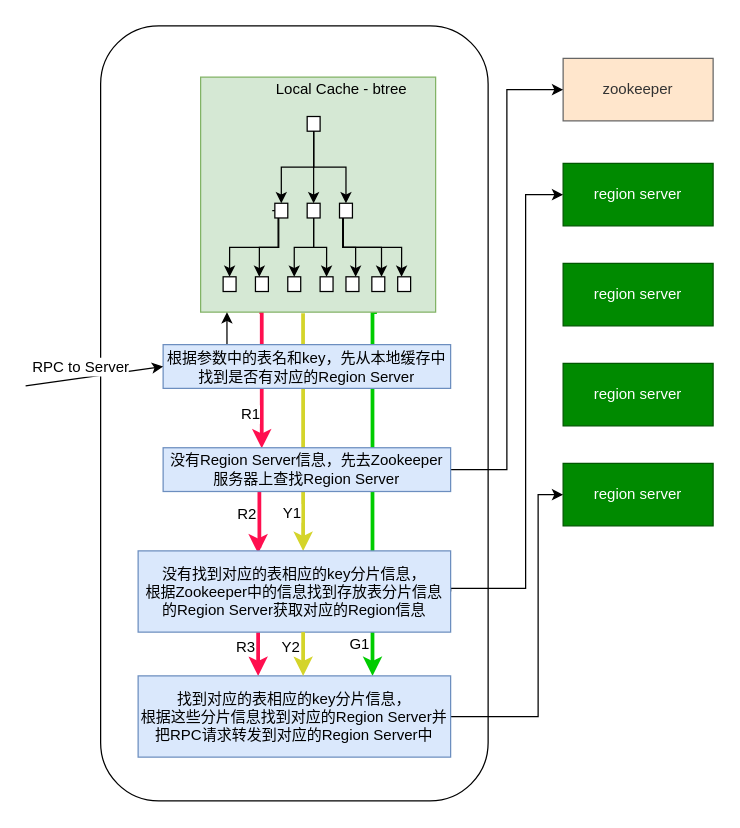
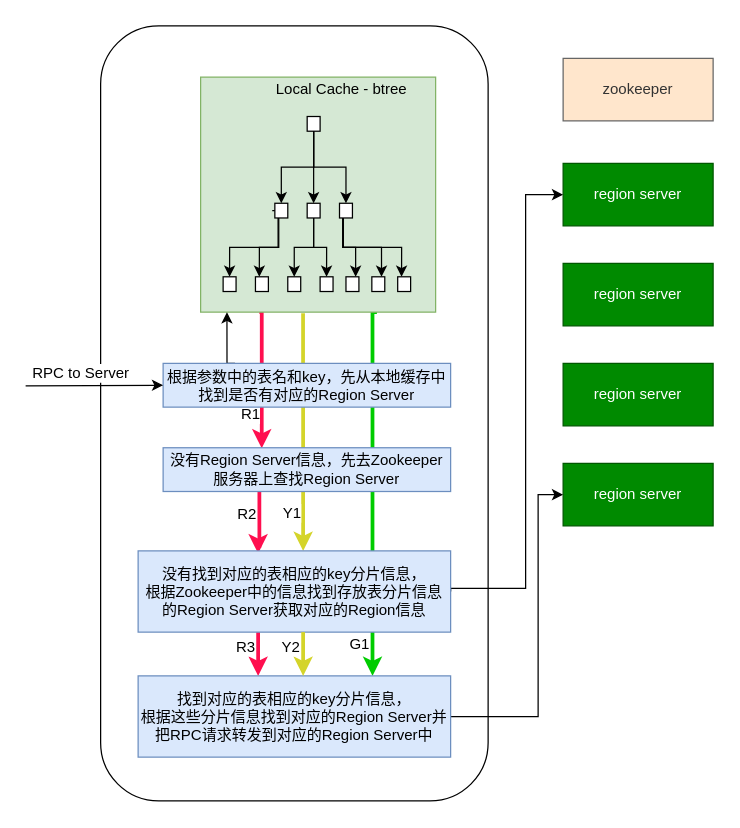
  <mxCell id="0" />
  <mxCell id="1" parent="0" />
  <mxCell id="2" value="" style="rounded=1;whiteSpace=wrap;html=1;" parent="1" vertex="1"><mxGeometry x="80" y="20" width="310" height="620" as="geometry" /></mxCell>
  <mxCell id="3" style="edgeStyle=orthogonalEdgeStyle;rounded=0;orthogonalLoop=1;jettySize=auto;html=1;exitX=0.25;exitY=1;exitDx=0;exitDy=0;entryX=0.343;entryY=0.014;entryDx=0;entryDy=0;entryPerimeter=0;strokeWidth=3;strokeColor=#FF0F4F;" parent="1" source="9" target="45" edge="1"><mxGeometry relative="1" as="geometry"><Array as="points"><mxPoint x="209" y="249" /></Array></mxGeometry></mxCell>
  <mxCell id="4" value="R1" style="text;html=1;resizable=0;points=[];align=center;verticalAlign=middle;labelBackgroundColor=#ffffff;" parent="3" vertex="1" connectable="0"><mxGeometry x="0.568" y="-3" relative="1" as="geometry"><mxPoint x="-6" y="-4" as="offset" /></mxGeometry></mxCell>
  <mxCell id="5" style="edgeStyle=orthogonalEdgeStyle;rounded=0;orthogonalLoop=1;jettySize=auto;html=1;exitX=0.436;exitY=1.005;exitDx=0;exitDy=0;strokeColor=#D4D42A;strokeWidth=3;exitPerimeter=0;entryX=0.528;entryY=0;entryDx=0;entryDy=0;entryPerimeter=0;" parent="1" source="9" target="49" edge="1"><mxGeometry relative="1" as="geometry"><mxPoint x="242" y="268" as="sourcePoint" /><mxPoint x="242" y="434" as="targetPoint" /></mxGeometry></mxCell>
  <mxCell id="6" value="Y1" style="text;html=1;resizable=0;points=[];align=center;verticalAlign=middle;labelBackgroundColor=#ffffff;" parent="5" vertex="1" connectable="0"><mxGeometry x="0.663" y="-4" relative="1" as="geometry"><mxPoint x="-5" y="2" as="offset" /></mxGeometry></mxCell>
  <mxCell id="7" style="edgeStyle=orthogonalEdgeStyle;rounded=0;orthogonalLoop=1;jettySize=auto;html=1;exitX=0.75;exitY=1;exitDx=0;exitDy=0;entryX=0.75;entryY=0;entryDx=0;entryDy=0;strokeColor=#00CC00;strokeWidth=3;" parent="1" source="9" target="51" edge="1"><mxGeometry relative="1" as="geometry"><Array as="points"><mxPoint x="298" y="249" /></Array></mxGeometry></mxCell>
  <mxCell id="8" value="G1" style="text;html=1;resizable=0;points=[];align=center;verticalAlign=middle;labelBackgroundColor=#ffffff;" parent="7" vertex="1" connectable="0"><mxGeometry x="0.837" y="-2" relative="1" as="geometry"><mxPoint x="-9.5" y="-1" as="offset" /></mxGeometry></mxCell>
  <mxCell id="9" value="" style="whiteSpace=wrap;html=1;aspect=fixed;fillColor=#d5e8d4;strokeColor=#82b366;" parent="1" vertex="1"><mxGeometry x="160" y="61" width="188" height="188" as="geometry" /></mxCell>
  <mxCell id="10" value="Local Cache - btree" style="text;html=1;strokeColor=none;fillColor=none;align=center;verticalAlign=middle;whiteSpace=wrap;rounded=0;" parent="1" vertex="1"><mxGeometry x="218" y="61" width="110" height="20" as="geometry" /></mxCell>
  <mxCell id="11" value="zookeeper" style="rounded=0;whiteSpace=wrap;html=1;fillColor=#ffe6cc;strokeColor=#666666;fontColor=#333333;" parent="1" vertex="1"><mxGeometry x="450" y="46" width="120" height="50" as="geometry" /></mxCell>
  <mxCell id="12" value="region server" style="rounded=0;whiteSpace=wrap;html=1;fillColor=#008a00;strokeColor=#005700;fontColor=#ffffff;" parent="1" vertex="1"><mxGeometry x="450" y="130" width="120" height="50" as="geometry" /></mxCell>
  <mxCell id="13" value="region server" style="rounded=0;whiteSpace=wrap;html=1;fillColor=#008a00;strokeColor=#005700;fontColor=#ffffff;" parent="1" vertex="1"><mxGeometry x="450" y="210" width="120" height="50" as="geometry" /></mxCell>
  <mxCell id="14" value="region server" style="rounded=0;whiteSpace=wrap;html=1;fillColor=#008a00;strokeColor=#005700;fontColor=#ffffff;" parent="1" vertex="1"><mxGeometry x="450" y="290" width="120" height="50" as="geometry" /></mxCell>
  <mxCell id="15" value="region server" style="rounded=0;whiteSpace=wrap;html=1;fillColor=#008a00;strokeColor=#005700;fontColor=#ffffff;" parent="1" vertex="1"><mxGeometry x="450" y="370" width="120" height="50" as="geometry" /></mxCell>
  <mxCell id="16" value="" style="group" parent="1" vertex="1" connectable="0"><mxGeometry x="178" y="92.5" width="150" height="140" as="geometry" /></mxCell>
  <mxCell id="17" value="" style="whiteSpace=wrap;html=1;" parent="16" vertex="1"><mxGeometry x="67.241" width="10.345" height="11.765" as="geometry" /></mxCell>
  <mxCell id="18" style="edgeStyle=orthogonalEdgeStyle;rounded=0;orthogonalLoop=1;jettySize=auto;html=1;exitX=0;exitY=0.5;exitDx=0;exitDy=0;entryX=0.5;entryY=0;entryDx=0;entryDy=0;" parent="16" edge="1"><mxGeometry relative="1" as="geometry"><mxPoint x="39.31" y="75.294" as="sourcePoint" /><mxPoint x="28.966" y="128.235" as="targetPoint" /><Array as="points"><mxPoint x="44.483" y="75.294" /><mxPoint x="44.483" y="104.706" /><mxPoint x="28.966" y="104.706" /></Array></mxGeometry></mxCell>
  <mxCell id="19" value="" style="whiteSpace=wrap;html=1;" parent="16" vertex="1"><mxGeometry x="41.379" y="69.412" width="10.345" height="11.765" as="geometry" /></mxCell>
  <mxCell id="20" value="" style="edgeStyle=elbowEdgeStyle;elbow=vertical;html=1;rounded=0;" parent="16" source="17" target="19" edge="1"><mxGeometry relative="1" as="geometry" /></mxCell>
  <mxCell id="21" style="edgeStyle=orthogonalEdgeStyle;rounded=0;orthogonalLoop=1;jettySize=auto;html=1;exitX=0.5;exitY=1;exitDx=0;exitDy=0;entryX=0.5;entryY=0;entryDx=0;entryDy=0;" parent="16" edge="1"><mxGeometry relative="1" as="geometry"><mxPoint x="96.207" y="81.176" as="sourcePoint" /><mxPoint x="142.759" y="128.235" as="targetPoint" /><Array as="points"><mxPoint x="96.207" y="104.706" /><mxPoint x="142.759" y="104.706" /></Array></mxGeometry></mxCell>
  <mxCell id="22" value="" style="whiteSpace=wrap;html=1;" parent="16" vertex="1"><mxGeometry x="93.103" y="69.412" width="10.345" height="11.765" as="geometry" /></mxCell>
  <mxCell id="23" value="" style="edgeStyle=elbowEdgeStyle;elbow=vertical;html=1;rounded=0;" parent="16" source="17" target="22" edge="1"><mxGeometry relative="1" as="geometry" /></mxCell>
  <mxCell id="24" value="" style="whiteSpace=wrap;html=1;" parent="16" vertex="1"><mxGeometry x="67.241" y="69.412" width="10.345" height="11.765" as="geometry" /></mxCell>
  <mxCell id="25" style="edgeStyle=orthogonalEdgeStyle;rounded=0;orthogonalLoop=1;jettySize=auto;html=1;exitX=0.5;exitY=1;exitDx=0;exitDy=0;entryX=0.5;entryY=0;entryDx=0;entryDy=0;" parent="16" source="17" target="24" edge="1"><mxGeometry relative="1" as="geometry" /></mxCell>
  <mxCell id="26" value="" style="whiteSpace=wrap;html=1;" parent="16" vertex="1"><mxGeometry x="25.862" y="128.235" width="10.345" height="11.765" as="geometry" /></mxCell>
  <mxCell id="27" value="" style="whiteSpace=wrap;html=1;" parent="16" vertex="1"><mxGeometry x="51.724" y="128.235" width="10.345" height="11.765" as="geometry" /></mxCell>
  <mxCell id="28" style="edgeStyle=orthogonalEdgeStyle;rounded=0;orthogonalLoop=1;jettySize=auto;html=1;exitX=0.5;exitY=1;exitDx=0;exitDy=0;entryX=0.5;entryY=0;entryDx=0;entryDy=0;" parent="16" source="24" target="27" edge="1"><mxGeometry relative="1" as="geometry" /></mxCell>
  <mxCell id="29" value="" style="whiteSpace=wrap;html=1;" parent="16" vertex="1"><mxGeometry x="77.586" y="128.235" width="10.345" height="11.765" as="geometry" /></mxCell>
  <mxCell id="30" style="edgeStyle=orthogonalEdgeStyle;rounded=0;orthogonalLoop=1;jettySize=auto;html=1;exitX=0.5;exitY=1;exitDx=0;exitDy=0;entryX=0.5;entryY=0;entryDx=0;entryDy=0;" parent="16" source="24" target="29" edge="1"><mxGeometry relative="1" as="geometry" /></mxCell>
  <mxCell id="31" value="" style="whiteSpace=wrap;html=1;" parent="16" vertex="1"><mxGeometry x="98.276" y="128.235" width="10.345" height="11.765" as="geometry" /></mxCell>
  <mxCell id="32" style="edgeStyle=orthogonalEdgeStyle;rounded=0;orthogonalLoop=1;jettySize=auto;html=1;exitX=0.25;exitY=1;exitDx=0;exitDy=0;entryX=0.75;entryY=0;entryDx=0;entryDy=0;" parent="16" source="22" target="31" edge="1"><mxGeometry relative="1" as="geometry" /></mxCell>
  <mxCell id="33" value="" style="whiteSpace=wrap;html=1;" parent="16" vertex="1"><mxGeometry x="118.966" y="128.235" width="10.345" height="11.765" as="geometry" /></mxCell>
  <mxCell id="34" value="" style="whiteSpace=wrap;html=1;" parent="16" vertex="1"><mxGeometry x="139.655" y="128.235" width="10.345" height="11.765" as="geometry" /></mxCell>
  <mxCell id="35" value="" style="whiteSpace=wrap;html=1;" parent="16" vertex="1"><mxGeometry y="128.235" width="10.345" height="11.765" as="geometry" /></mxCell>
  <mxCell id="36" style="edgeStyle=orthogonalEdgeStyle;rounded=0;orthogonalLoop=1;jettySize=auto;html=1;exitX=0.25;exitY=1;exitDx=0;exitDy=0;entryX=0.75;entryY=0;entryDx=0;entryDy=0;" parent="16" source="22" target="33" edge="1"><mxGeometry relative="1" as="geometry" /></mxCell>
  <mxCell id="37" style="edgeStyle=orthogonalEdgeStyle;rounded=0;orthogonalLoop=1;jettySize=auto;html=1;exitX=0.25;exitY=1;exitDx=0;exitDy=0;entryX=0.5;entryY=0;entryDx=0;entryDy=0;" parent="16" source="19" target="35" edge="1"><mxGeometry relative="1" as="geometry" /></mxCell>
  <mxCell id="38" style="edgeStyle=orthogonalEdgeStyle;rounded=0;orthogonalLoop=1;jettySize=auto;html=1;exitX=0.25;exitY=0;exitDx=0;exitDy=0;entryX=0.112;entryY=1;entryDx=0;entryDy=0;entryPerimeter=0;" parent="1" source="39" target="9" edge="1"><mxGeometry relative="1" as="geometry"><Array as="points"><mxPoint x="181" y="290" /></Array></mxGeometry></mxCell>
- <mxCell id="39" value="根据参数中的表名和key，先从本地缓存中找到是否有对应的Region Server" style="text;html=1;strokeColor=#6c8ebf;fillColor=#dae8fc;align=center;verticalAlign=middle;whiteSpace=wrap;rounded=0;" parent="1" vertex="1"><mxGeometry x="130" y="275" width="230" height="35" as="geometry" /></mxCell>
+ <mxCell id="39" value="根据参数中的表名和key，先从本地缓存中找到是否有对应的Region Server" style="text;html=1;strokeColor=#6c8ebf;fillColor=#dae8fc;align=center;verticalAlign=middle;whiteSpace=wrap;rounded=0;" parent="1" vertex="1"><mxGeometry x="130" y="290" width="230" height="35" as="geometry" /></mxCell>
  <mxCell id="40" value="" style="endArrow=classic;html=1;entryX=0;entryY=0.5;entryDx=0;entryDy=0;" parent="1" target="39" edge="1"><mxGeometry width="50" height="50" relative="1" as="geometry"><mxPoint x="20" y="308" as="sourcePoint" /><mxPoint x="80" y="280" as="targetPoint" /></mxGeometry></mxCell>
  <mxCell id="41" value="RPC to Server" style="text;html=1;resizable=0;points=[];align=center;verticalAlign=middle;labelBackgroundColor=#ffffff;" parent="40" vertex="1" connectable="0"><mxGeometry x="-0.22" y="1" relative="1" as="geometry"><mxPoint x="1" y="-9" as="offset" /></mxGeometry></mxCell>
- <mxCell id="42" style="edgeStyle=orthogonalEdgeStyle;rounded=0;orthogonalLoop=1;jettySize=auto;html=1;exitX=1;exitY=0.5;exitDx=0;exitDy=0;entryX=0;entryY=0.5;entryDx=0;entryDy=0;" parent="1" source="45" target="11" edge="1"><mxGeometry relative="1" as="geometry" /></mxCell>
  <mxCell id="43" style="edgeStyle=orthogonalEdgeStyle;rounded=0;orthogonalLoop=1;jettySize=auto;html=1;strokeColor=#FF0F4F;strokeWidth=3;entryX=0.384;entryY=0.031;entryDx=0;entryDy=0;entryPerimeter=0;" parent="1" target="49" edge="1"><mxGeometry relative="1" as="geometry"><mxPoint x="207" y="388" as="sourcePoint" /><mxPoint x="207" y="430" as="targetPoint" /><Array as="points"><mxPoint x="207" y="436" /></Array></mxGeometry></mxCell>
  <mxCell id="44" value="R2" style="text;html=1;resizable=0;points=[];align=center;verticalAlign=middle;labelBackgroundColor=#ffffff;" parent="43" vertex="1" connectable="0"><mxGeometry x="0.782" y="-26" relative="1" as="geometry"><mxPoint x="16" y="-26" as="offset" /></mxGeometry></mxCell>
  <mxCell id="45" value="没有Region Server信息，先去Zookeeper服务器上查找Region Server" style="text;html=1;strokeColor=#6c8ebf;fillColor=#dae8fc;align=center;verticalAlign=middle;whiteSpace=wrap;rounded=0;" parent="1" vertex="1"><mxGeometry x="130" y="357.5" width="230" height="35" as="geometry" /></mxCell>
  <mxCell id="46" style="edgeStyle=orthogonalEdgeStyle;rounded=0;orthogonalLoop=1;jettySize=auto;html=1;exitX=1;exitY=0.5;exitDx=0;exitDy=0;entryX=0;entryY=0.5;entryDx=0;entryDy=0;" parent="1" source="49" target="12" edge="1"><mxGeometry relative="1" as="geometry"><Array as="points"><mxPoint x="360" y="470" /><mxPoint x="420" y="470" /><mxPoint x="420" y="155" /></Array></mxGeometry></mxCell>
  <mxCell id="47" style="edgeStyle=orthogonalEdgeStyle;rounded=0;orthogonalLoop=1;jettySize=auto;html=1;exitX=0.25;exitY=1;exitDx=0;exitDy=0;entryX=0.25;entryY=0;entryDx=0;entryDy=0;strokeColor=#FF0F4F;strokeWidth=3;" parent="1" edge="1"><mxGeometry relative="1" as="geometry"><mxPoint x="206" y="505" as="sourcePoint" /><mxPoint x="206" y="540" as="targetPoint" /></mxGeometry></mxCell>
  <mxCell id="48" value="R3" style="text;html=1;resizable=0;points=[];align=center;verticalAlign=middle;labelBackgroundColor=#ffffff;" parent="47" vertex="1" connectable="0"><mxGeometry x="-0.371" y="-3" relative="1" as="geometry"><mxPoint x="-8" as="offset" /></mxGeometry></mxCell>
  <mxCell id="49" value="没有找到对应的表相应的key分片信息，&lt;br&gt;根据Zookeeper中的信息找到存放表分片信息的Region Server获取对应的Region信息" style="text;html=1;strokeColor=#6c8ebf;fillColor=#dae8fc;align=center;verticalAlign=middle;whiteSpace=wrap;rounded=0;" parent="1" vertex="1"><mxGeometry x="110" y="440" width="250" height="65" as="geometry" /></mxCell>
  <mxCell id="50" style="edgeStyle=orthogonalEdgeStyle;rounded=0;orthogonalLoop=1;jettySize=auto;html=1;exitX=1;exitY=0.5;exitDx=0;exitDy=0;entryX=0;entryY=0.5;entryDx=0;entryDy=0;strokeColor=#000000;strokeWidth=1;" parent="1" source="51" target="15" edge="1"><mxGeometry relative="1" as="geometry"><Array as="points"><mxPoint x="430" y="573" /><mxPoint x="430" y="395" /></Array></mxGeometry></mxCell>
  <mxCell id="51" value="找到对应的表相应的key分片信息，&lt;br&gt;根据这些分片信息找到对应的Region Server并把RPC请求转发到对应的Region Server中" style="text;html=1;strokeColor=#6c8ebf;fillColor=#dae8fc;align=center;verticalAlign=middle;whiteSpace=wrap;rounded=0;" parent="1" vertex="1"><mxGeometry x="110" y="540" width="250" height="65" as="geometry" /></mxCell>
  <mxCell id="52" style="edgeStyle=orthogonalEdgeStyle;rounded=0;orthogonalLoop=1;jettySize=auto;html=1;exitX=0.25;exitY=1;exitDx=0;exitDy=0;entryX=0.25;entryY=0;entryDx=0;entryDy=0;strokeColor=#D4D42A;strokeWidth=3;" parent="1" edge="1"><mxGeometry relative="1" as="geometry"><mxPoint x="242" y="505" as="sourcePoint" /><mxPoint x="242" y="540" as="targetPoint" /></mxGeometry></mxCell>
  <mxCell id="53" value="Y2" style="text;html=1;resizable=0;points=[];align=center;verticalAlign=middle;labelBackgroundColor=#ffffff;" parent="52" vertex="1" connectable="0"><mxGeometry x="-0.371" y="-3" relative="1" as="geometry"><mxPoint x="-8" as="offset" /></mxGeometry></mxCell>
